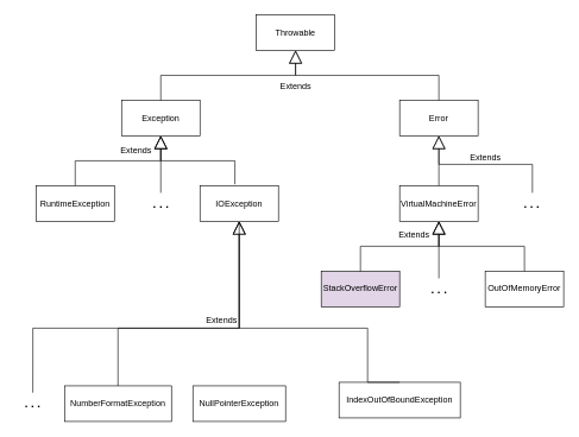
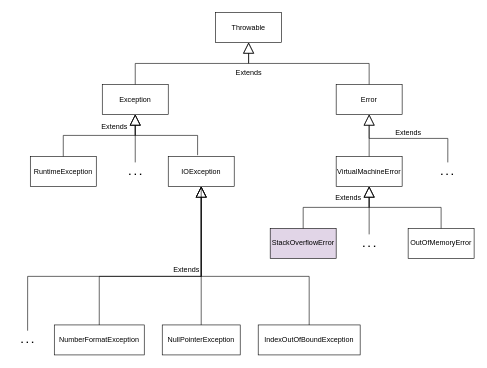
  <mxCell id="0" />
  <mxCell id="1" parent="0" />
  <mxCell id="2" value="Throwable" style="html=1;whiteSpace=wrap;" vertex="1" parent="1"><mxGeometry x="359" y="20" width="110" height="50" as="geometry" /></mxCell>
  <mxCell id="3" value="Exception" style="html=1;whiteSpace=wrap;" vertex="1" parent="1"><mxGeometry x="170" y="140" width="110" height="50" as="geometry" /></mxCell>
  <mxCell id="4" value="Error" style="html=1;whiteSpace=wrap;" vertex="1" parent="1"><mxGeometry x="560" y="140" width="110" height="50" as="geometry" /></mxCell>
  <mxCell id="5" value="RuntimeException" style="html=1;whiteSpace=wrap;" vertex="1" parent="1"><mxGeometry x="50" y="260" width="110" height="50" as="geometry" /></mxCell>
  <mxCell id="6" value="IOException" style="html=1;whiteSpace=wrap;" vertex="1" parent="1"><mxGeometry x="280" y="260" width="110" height="50" as="geometry" /></mxCell>
  <mxCell id="7" value="VirtualMachineError" style="html=1;whiteSpace=wrap;" vertex="1" parent="1"><mxGeometry x="560" y="260" width="110" height="50" as="geometry" /></mxCell>
  <mxCell id="8" value="StackOverflowError" style="html=1;whiteSpace=wrap;fillColor=#e1d5e7;" vertex="1" parent="1"><mxGeometry x="450" y="380" width="110" height="50" as="geometry" /></mxCell>
  <mxCell id="9" value="OutOfMemoryError" style="html=1;whiteSpace=wrap;" vertex="1" parent="1"><mxGeometry x="680" y="380" width="110" height="50" as="geometry" /></mxCell>
  <mxCell id="10" value="&lt;b&gt;. . .&lt;/b&gt;" style="text;html=1;align=center;verticalAlign=middle;resizable=0;points=[];autosize=1;strokeColor=none;fillColor=none;fontSize=16;" vertex="1" parent="1"><mxGeometry x="200" y="270" width="50" height="30" as="geometry" /></mxCell>
  <mxCell id="11" value="&lt;b&gt;. . .&lt;/b&gt;" style="text;html=1;align=center;verticalAlign=middle;resizable=0;points=[];autosize=1;strokeColor=none;fillColor=none;fontSize=16;" vertex="1" parent="1"><mxGeometry x="590" y="390" width="50" height="30" as="geometry" /></mxCell>
  <mxCell id="12" value="Extends" style="endArrow=block;endSize=16;endFill=0;html=1;rounded=0;fontSize=12;exitX=0.5;exitY=0;exitDx=0;exitDy=0;entryX=0.5;entryY=1;entryDx=0;entryDy=0;edgeStyle=orthogonalEdgeStyle;" edge="1" parent="1" source="3" target="2"><mxGeometry x="0.729" y="-15" width="160" relative="1" as="geometry"><mxPoint x="310" y="150" as="sourcePoint" /><mxPoint x="470" y="150" as="targetPoint" /><mxPoint x="-15" y="15" as="offset" /></mxGeometry></mxCell>
  <mxCell id="13" value="" style="endArrow=block;endSize=16;endFill=0;html=1;rounded=0;fontSize=12;exitX=0.5;exitY=0;exitDx=0;exitDy=0;entryX=0.5;entryY=1;entryDx=0;entryDy=0;edgeStyle=orthogonalEdgeStyle;fontStyle=1" edge="1" parent="1" source="4" target="2"><mxGeometry x="0.033" width="160" relative="1" as="geometry"><mxPoint x="235" y="150" as="sourcePoint" /><mxPoint x="424" y="80" as="targetPoint" /><mxPoint as="offset" /></mxGeometry></mxCell>
  <mxCell id="14" value="Extends" style="endArrow=block;endSize=16;endFill=0;html=1;rounded=0;fontSize=12;exitX=0.5;exitY=0;exitDx=0;exitDy=0;entryX=0.5;entryY=1;entryDx=0;entryDy=0;edgeStyle=orthogonalEdgeStyle;" edge="1" parent="1" source="5" target="3"><mxGeometry x="0.263" y="15" width="160" relative="1" as="geometry"><mxPoint x="235" y="150" as="sourcePoint" /><mxPoint x="424" y="80" as="targetPoint" /><mxPoint as="offset" /></mxGeometry></mxCell>
  <mxCell id="15" value="" style="endArrow=block;endSize=16;endFill=0;html=1;rounded=0;fontSize=12;exitX=0.445;exitY=-0.041;exitDx=0;exitDy=0;entryX=0.5;entryY=1;entryDx=0;entryDy=0;edgeStyle=orthogonalEdgeStyle;exitPerimeter=0;" edge="1" parent="1" source="6" target="3"><mxGeometry x="0.003" width="160" relative="1" as="geometry"><mxPoint x="115" y="270" as="sourcePoint" /><mxPoint x="235" y="200" as="targetPoint" /><mxPoint as="offset" /></mxGeometry></mxCell>
  <mxCell id="16" value="" style="endArrow=block;endSize=16;endFill=0;html=1;rounded=0;fontSize=12;entryX=0.5;entryY=1;entryDx=0;entryDy=0;edgeStyle=orthogonalEdgeStyle;" edge="1" parent="1" source="10" target="3"><mxGeometry width="160" relative="1" as="geometry"><mxPoint x="339" y="268" as="sourcePoint" /><mxPoint x="235" y="200" as="targetPoint" /><mxPoint as="offset" /></mxGeometry></mxCell>
  <mxCell id="17" value="&lt;b&gt;. . .&lt;/b&gt;" style="text;html=1;align=center;verticalAlign=middle;resizable=0;points=[];autosize=1;strokeColor=none;fillColor=none;fontSize=16;" vertex="1" parent="1"><mxGeometry x="720" y="270" width="50" height="30" as="geometry" /></mxCell>
  <mxCell id="18" value="" style="endArrow=block;endSize=16;endFill=0;html=1;rounded=0;fontSize=12;exitX=0.5;exitY=0;exitDx=0;exitDy=0;entryX=0.5;entryY=1;entryDx=0;entryDy=0;edgeStyle=orthogonalEdgeStyle;" edge="1" parent="1" source="7" target="4"><mxGeometry width="160" relative="1" as="geometry"><mxPoint x="625" y="150" as="sourcePoint" /><mxPoint x="424" y="80" as="targetPoint" /></mxGeometry></mxCell>
  <mxCell id="19" value="Extends" style="endArrow=block;endSize=16;endFill=0;html=1;rounded=0;fontSize=12;exitX=0.523;exitY=0;exitDx=0;exitDy=0;entryX=0.5;entryY=1;entryDx=0;entryDy=0;edgeStyle=orthogonalEdgeStyle;exitPerimeter=0;" edge="1" parent="1" source="17" target="4"><mxGeometry x="0.005" y="-10" width="160" relative="1" as="geometry"><mxPoint x="625" y="270" as="sourcePoint" /><mxPoint x="625" y="200" as="targetPoint" /><mxPoint as="offset" /></mxGeometry></mxCell>
  <mxCell id="20" value="Extends" style="endArrow=block;endSize=16;endFill=0;html=1;rounded=0;fontSize=12;exitX=0.5;exitY=0;exitDx=0;exitDy=0;entryX=0.5;entryY=1;entryDx=0;entryDy=0;edgeStyle=orthogonalEdgeStyle;" edge="1" parent="1" source="8" target="7"><mxGeometry x="0.222" y="15" width="160" relative="1" as="geometry"><mxPoint x="503" y="390" as="sourcePoint" /><mxPoint x="623" y="320" as="targetPoint" /><mxPoint as="offset" /></mxGeometry></mxCell>
  <mxCell id="21" value="" style="endArrow=block;endSize=16;endFill=0;html=1;rounded=0;fontSize=12;exitX=0.5;exitY=0;exitDx=0;exitDy=0;entryX=0.5;entryY=1;entryDx=0;entryDy=0;edgeStyle=orthogonalEdgeStyle;" edge="1" parent="1" source="9" target="7"><mxGeometry x="0.003" width="160" relative="1" as="geometry"><mxPoint x="727" y="388" as="sourcePoint" /><mxPoint x="623" y="320" as="targetPoint" /><mxPoint as="offset" /></mxGeometry></mxCell>
  <mxCell id="22" value="" style="endArrow=block;endSize=16;endFill=0;html=1;rounded=0;fontSize=12;entryX=0.5;entryY=1;entryDx=0;entryDy=0;edgeStyle=orthogonalEdgeStyle;" edge="1" parent="1" source="11" target="7"><mxGeometry width="160" relative="1" as="geometry"><mxPoint x="623" y="400" as="sourcePoint" /><mxPoint x="623" y="320" as="targetPoint" /><mxPoint as="offset" /></mxGeometry></mxCell>
  <mxCell id="23" value="NumberFormatException" style="html=1;whiteSpace=wrap;" vertex="1" parent="1"><mxGeometry x="90" y="541" width="150" height="50" as="geometry" /></mxCell>
  <mxCell id="24" value="NullPointerException" style="html=1;whiteSpace=wrap;" vertex="1" parent="1"><mxGeometry x="270" y="541" width="130" height="50" as="geometry" /></mxCell>
- <mxCell id="25" value="IndexOutOfBoundException" style="html=1;whiteSpace=wrap;" vertex="1" parent="1"><mxGeometry x="475" y="536" width="170" height="50" as="geometry" /></mxCell>
+ <mxCell id="25" value="IndexOutOfBoundException" style="html=1;whiteSpace=wrap;" vertex="1" parent="1"><mxGeometry x="430" y="541" width="170" height="50" as="geometry" /></mxCell>
  <mxCell id="26" value="&lt;b&gt;. . .&lt;/b&gt;" style="text;html=1;align=center;verticalAlign=middle;resizable=0;points=[];autosize=1;strokeColor=none;fillColor=none;fontSize=16;" vertex="1" parent="1"><mxGeometry x="20" y="551" width="50" height="30" as="geometry" /></mxCell>
  <mxCell id="27" value="Extends" style="endArrow=block;endSize=16;endFill=0;html=1;rounded=0;fontSize=12;entryX=0.5;entryY=1;entryDx=0;entryDy=0;edgeStyle=orthogonalEdgeStyle;exitX=0.511;exitY=-0.014;exitDx=0;exitDy=0;exitPerimeter=0;" edge="1" parent="1" source="26" target="6"><mxGeometry x="0.34" y="10" width="160" relative="1" as="geometry"><mxPoint x="44" y="550" as="sourcePoint" /><mxPoint x="330" y="330" as="targetPoint" /><mxPoint as="offset" /><Array as="points"><mxPoint x="46" y="460" /><mxPoint x="335" y="460" /></Array></mxGeometry></mxCell>
  <mxCell id="28" value="" style="endArrow=block;endSize=16;endFill=0;html=1;rounded=0;fontSize=12;entryX=0.5;entryY=1;entryDx=0;entryDy=0;edgeStyle=orthogonalEdgeStyle;exitX=0.5;exitY=0;exitDx=0;exitDy=0;" edge="1" parent="1" source="23" target="6"><mxGeometry x="0.222" y="15" width="160" relative="1" as="geometry"><mxPoint x="56" y="561" as="sourcePoint" /><mxPoint x="345" y="320" as="targetPoint" /><mxPoint as="offset" /><Array as="points"><mxPoint x="165" y="460" /><mxPoint x="335" y="460" /></Array></mxGeometry></mxCell>
+ <mxCell id="29" value="" style="endArrow=block;endSize=16;endFill=0;html=1;rounded=0;fontSize=12;entryX=0.5;entryY=1;entryDx=0;entryDy=0;edgeStyle=orthogonalEdgeStyle;exitX=0.5;exitY=0;exitDx=0;exitDy=0;" edge="1" parent="1" source="24" target="6"><mxGeometry x="0.222" y="15" width="160" relative="1" as="geometry"><mxPoint x="175" y="551" as="sourcePoint" /><mxPoint x="345" y="320" as="targetPoint" /><mxPoint as="offset" /></mxGeometry></mxCell>
  <mxCell id="30" value="" style="endArrow=open;endSize=16;endFill=0;html=1;rounded=0;fontSize=12;entryX=0.5;entryY=1;entryDx=0;entryDy=0;edgeStyle=orthogonalEdgeStyle;exitX=0.5;exitY=0;exitDx=0;exitDy=0;" edge="1" parent="1" source="25" target="6"><mxGeometry x="0.222" y="15" width="160" relative="1" as="geometry"><mxPoint x="185" y="561" as="sourcePoint" /><mxPoint x="355" y="330" as="targetPoint" /><mxPoint as="offset" /><Array as="points"><mxPoint x="515" y="460" /><mxPoint x="335" y="460" /></Array></mxGeometry></mxCell>
